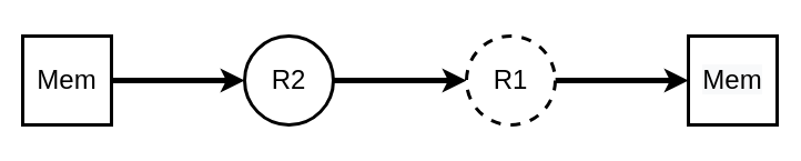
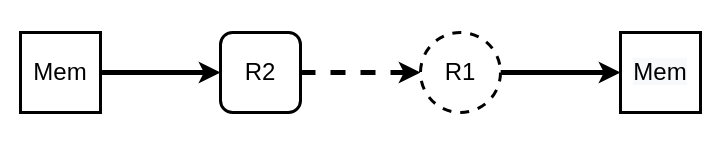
  <mxCell id="0" />
  <mxCell id="1" parent="0" />
- <mxCell id="2" style="edgeStyle=orthogonalEdgeStyle;rounded=0;orthogonalLoop=1;jettySize=auto;html=1;entryX=0;entryY=0.5;entryDx=0;entryDy=0;fontSize=24;strokeWidth=5;" edge="1" parent="1" source="3" target="5"><mxGeometry relative="1" as="geometry" /></mxCell>
- <mxCell id="3" value="R2" style="ellipse;whiteSpace=wrap;html=1;aspect=fixed;fontSize=24;strokeWidth=3;" vertex="1" parent="1"><mxGeometry x="220" y="20" width="80" height="80" as="geometry" /></mxCell>
+ <mxCell id="2" style="edgeStyle=orthogonalEdgeStyle;rounded=0;orthogonalLoop=1;jettySize=auto;html=1;entryX=0;entryY=0.5;entryDx=0;entryDy=0;fontSize=24;strokeWidth=5;dashed=1;" edge="1" parent="1" source="3" target="5"><mxGeometry relative="1" as="geometry" /></mxCell>
+ <mxCell id="3" value="R2" style="whiteSpace=wrap;html=1;aspect=fixed;fontSize=24;strokeWidth=3;rounded=1;" vertex="1" parent="1"><mxGeometry x="220" y="20" width="80" height="80" as="geometry" /></mxCell>
  <mxCell id="4" style="edgeStyle=orthogonalEdgeStyle;rounded=0;orthogonalLoop=1;jettySize=auto;html=1;entryX=0;entryY=0.5;entryDx=0;entryDy=0;fontSize=24;strokeWidth=5;" edge="1" parent="1" source="5" target="8"><mxGeometry relative="1" as="geometry" /></mxCell>
  <mxCell id="5" value="R1" style="ellipse;whiteSpace=wrap;html=1;aspect=fixed;fontSize=24;strokeWidth=3;dashed=1;" vertex="1" parent="1"><mxGeometry x="420" y="20" width="80" height="80" as="geometry" /></mxCell>
  <mxCell id="6" style="edgeStyle=orthogonalEdgeStyle;rounded=0;orthogonalLoop=1;jettySize=auto;html=1;fontSize=24;strokeWidth=5;" edge="1" parent="1" source="7" target="3"><mxGeometry relative="1" as="geometry" /></mxCell>
  <mxCell id="7" value="Mem" style="rounded=0;whiteSpace=wrap;html=1;fontSize=24;strokeWidth=3;" vertex="1" parent="1"><mxGeometry x="20" y="20" width="80" height="80" as="geometry" /></mxCell>
  <mxCell id="8" value="&#10;&#10;&lt;span style=&quot;color: rgb(0, 0, 0); font-family: helvetica; font-size: 24px; font-style: normal; font-weight: 400; letter-spacing: normal; text-align: center; text-indent: 0px; text-transform: none; word-spacing: 0px; background-color: rgb(248, 249, 250); display: inline; float: none;&quot;&gt;Mem&lt;/span&gt;&#10;&#10;" style="rounded=0;whiteSpace=wrap;html=1;fontSize=24;strokeWidth=3;" vertex="1" parent="1"><mxGeometry x="620" y="20" width="80" height="80" as="geometry" /></mxCell>
